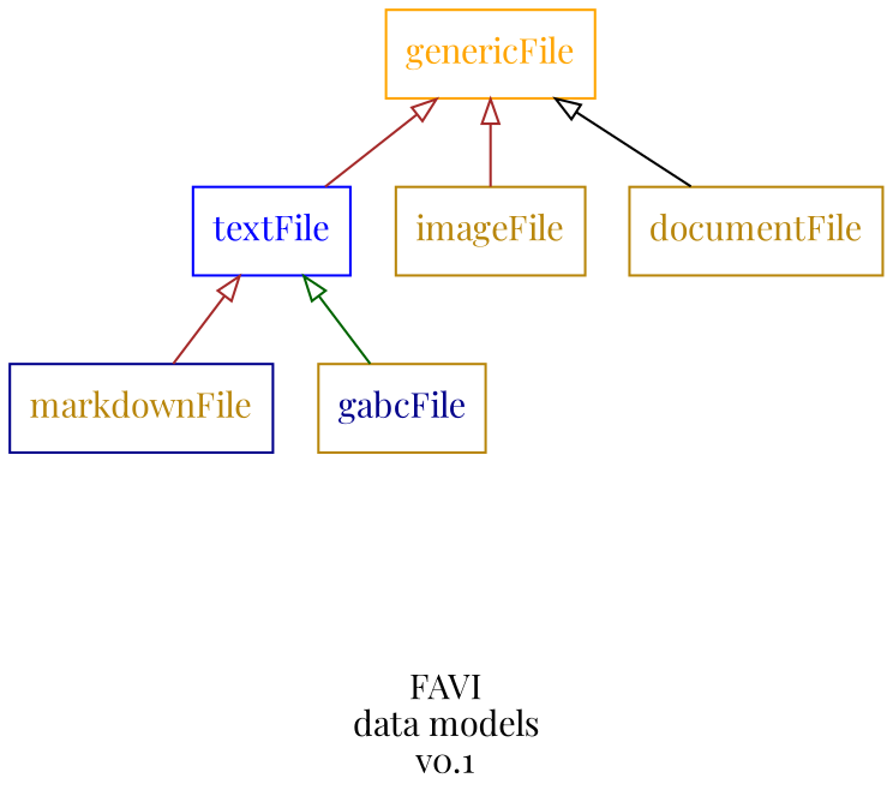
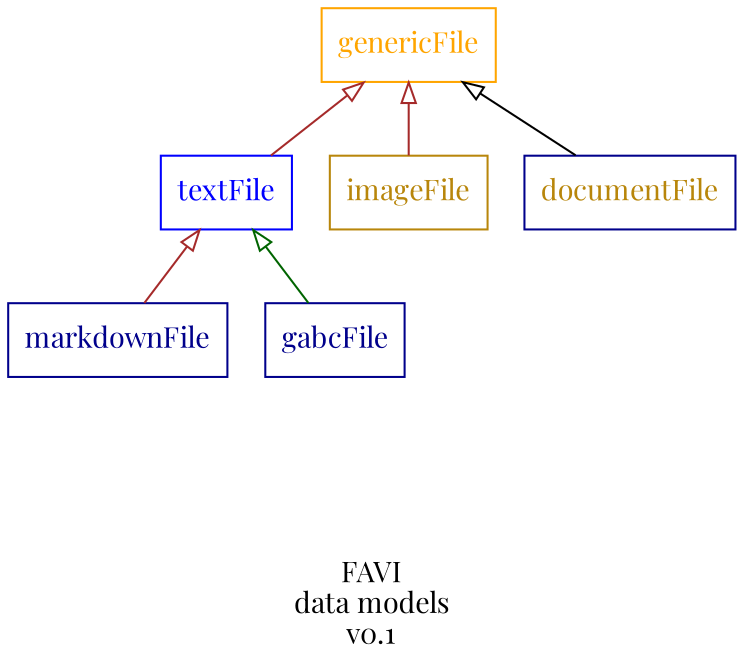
  digraph {
    fontname="Playfair Display"
    label="\nFAVI\ndata models\nv0.1"
    node [color=darkgoldenrod fontcolor=darkgoldenrod fontname="Playfair Display" shape=box]
    edge [arrowhead=none arrowtail=onormal color=brown dir=both fontname="Playfair Display"]
    n1 [color=orange fontcolor=orange label=genericFile]
    n2 [color=blue fontcolor=blue label=textFile]
    n3 [label=imageFile]
-   n4 [label=documentFile]
-   n5 [color=darkblue label=markdownFile]
-   n6 [fontcolor=darkblue label=gabcFile]
+   n4 [color=darkblue label=documentFile]
+   n5 [color=darkblue fontcolor=darkblue label=markdownFile]
+   n6 [color=darkblue fontcolor=darkblue label=gabcFile]
    n1 -> n2
    n1 -> n3
    n1 -> n4 [color=black]
    n2 -> n5
    n2 -> n6 [color=darkgreen]
  }
